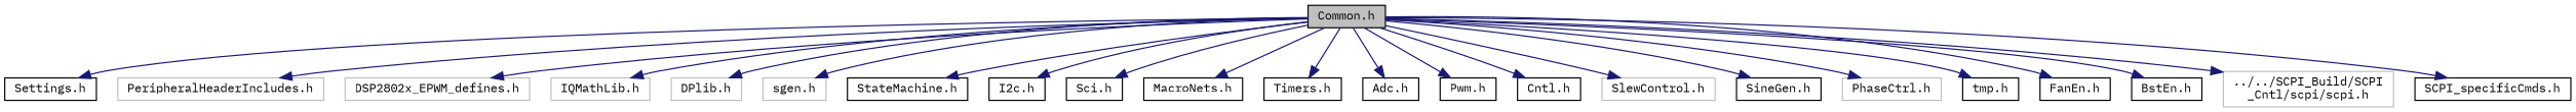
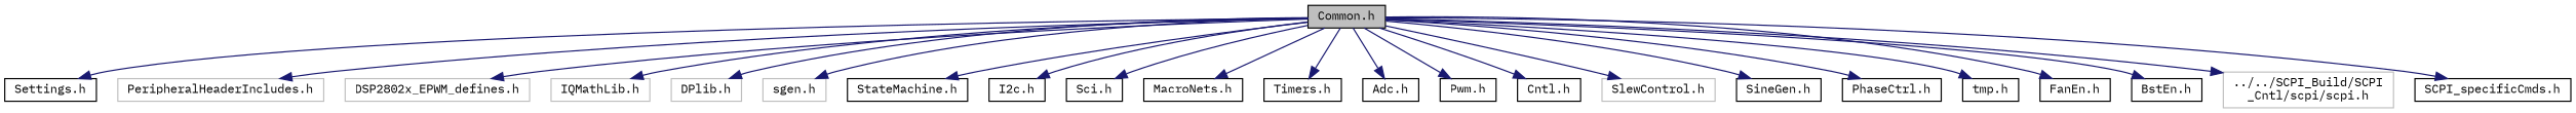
  digraph {
    fontname="IBM Plex Mono"
    node [color=black fillcolor=white fontname="IBM Plex Mono" fontsize=10 shape=record style=filled]
    edge [color=midnightblue fontname="IBM Plex Mono" fontsize=10 labelfontname=Helvetica labelfontsize=10 style=solid]
    n1 [fillcolor=grey75 fontcolor=black height=0.2 label="Common.h" width=0.4]
    n2 [height=0.2 label="Settings.h" width=0.4]
    n3 [color=grey75 height=0.2 label="PeripheralHeaderIncludes.h" width=0.4]
    n4 [color=grey75 height=0.2 label="DSP2802x_EPWM_defines.h" width=0.4]
    n5 [color=grey75 height=0.2 label="IQMathLib.h" width=0.4]
    n6 [color=grey75 height=0.2 label="DPlib.h" width=0.4]
    n7 [color=grey75 height=0.2 label="sgen.h" width=0.4]
    n8 [height=0.2 label="StateMachine.h" width=0.4]
    n9 [height=0.2 label="I2c.h" width=0.4]
    n10 [height=0.2 label="Sci.h" width=0.4]
    n11 [height=0.2 label="MacroNets.h" width=0.4]
    n12 [height=0.2 label="Timers.h" width=0.4]
    n13 [height=0.2 label="Adc.h" width=0.4]
    n14 [height=0.2 label="Pwm.h" width=0.4]
    n15 [height=0.2 label="Cntl.h" width=0.4]
    n16 [color=grey75 height=0.2 label="SlewControl.h" width=0.4]
    n17 [height=0.2 label="SineGen.h" width=0.4]
-   n18 [color=grey75 height=0.2 label="PhaseCtrl.h" width=0.4]
+   n18 [height=0.2 label="PhaseCtrl.h" width=0.4]
    n19 [height=0.2 label="tmp.h" width=0.4]
    n20 [height=0.2 label="FanEn.h" width=0.4]
    n21 [height=0.2 label="BstEn.h" width=0.4]
    n22 [color=grey75 height=0.2 label="../../SCPI_Build/SCPI\l_Cntl/scpi/scpi.h" width=0.4]
    n23 [height=0.2 label="SCPI_specificCmds.h" width=0.4]
    n1 -> n2
    n1 -> n3
    n1 -> n4
    n1 -> n5
    n1 -> n6
    n1 -> n7
    n1 -> n8
    n1 -> n9
    n1 -> n10
    n1 -> n11
    n1 -> n12
    n1 -> n13
    n1 -> n14
    n1 -> n15
    n1 -> n16
    n1 -> n17
    n1 -> n18
    n1 -> n19
    n1 -> n20
    n1 -> n21
    n1 -> n22
    n1 -> n23
  }
